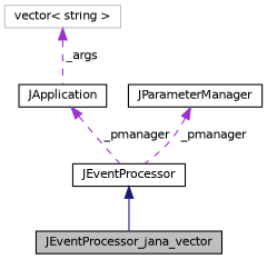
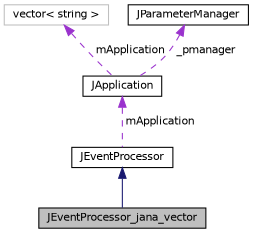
  digraph {
    node [color=black fillcolor=white fontname=Helvetica fontsize=10 shape=record style=filled]
    edge [color=darkorchid3 dir=back fontname=Helvetica fontsize=10 labelfontname=Helvetica labelfontsize=10 style=dashed]
    n1 [fillcolor=grey75 fontcolor=black height=0.2 label=JEventProcessor_jana_vector width=0.4]
    n2 [height=0.2 label=JEventProcessor width=0.4]
    n3 [height=0.2 label=JApplication width=0.4]
    n4 [color=grey75 height=0.2 label="vector\< string \>" width=0.4]
    n5 [height=0.2 label=JParameterManager width=0.4]
    n2 -> n1 [color=midnightblue style=solid]
-   n3 -> n2 [label=" _pmanager"]
-   n4 -> n3 [label=" _args"]
-   n5 -> n2 [label=" _pmanager"]
+   n3 -> n2 [label=" mApplication"]
+   n4 -> n3 [label=" mApplication"]
+   n5 -> n3 [label=" _pmanager"]
  }
